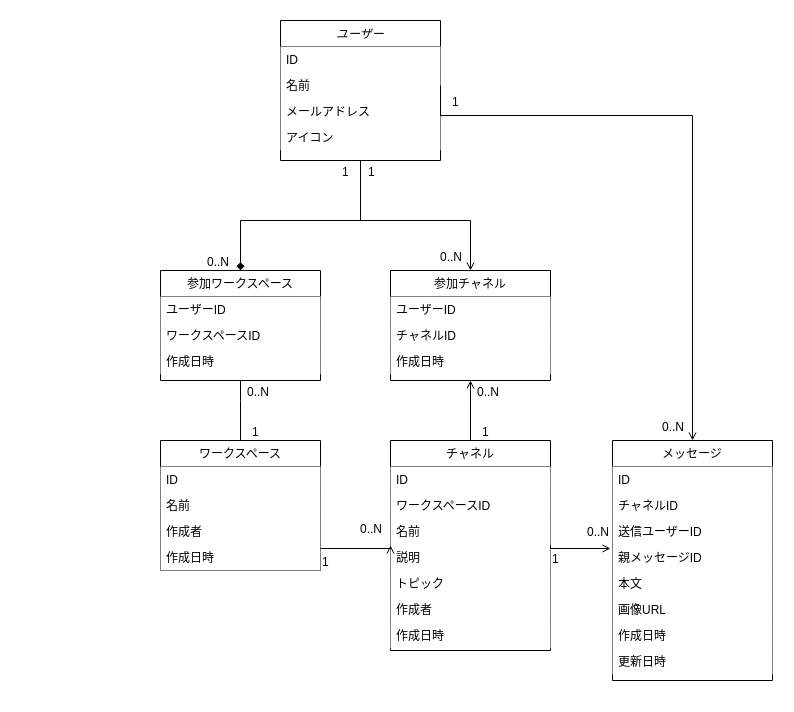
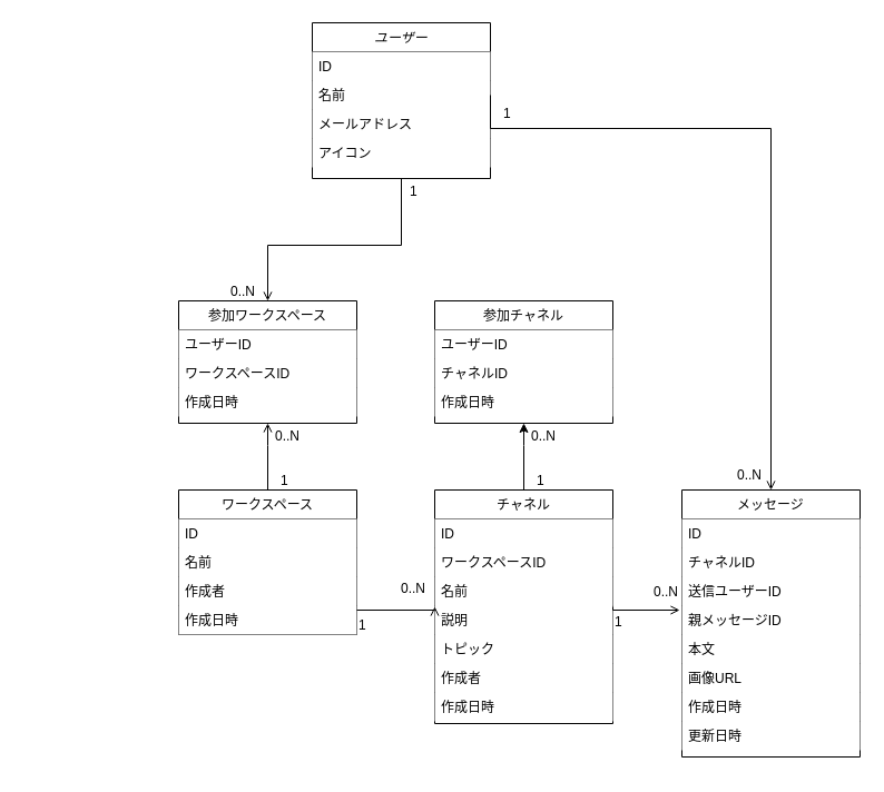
  <mxCell id="0" />
  <mxCell id="1" parent="0" />
  <mxCell id="2" value="ユーザー" style="swimlane;fontStyle=2;align=center;verticalAlign=top;childLayout=stackLayout;horizontal=1;startSize=26;horizontalStack=0;resizeParent=1;resizeLast=0;collapsible=1;marginBottom=0;rounded=0;shadow=0;strokeWidth=1;" parent="1" vertex="1"><mxGeometry x="280" y="20" width="160" height="140" as="geometry"><mxRectangle x="230" y="140" width="160" height="26" as="alternateBounds" /></mxGeometry></mxCell>
  <mxCell id="3" value="ID" style="text;align=left;verticalAlign=top;spacingLeft=4;spacingRight=4;overflow=hidden;rotatable=0;points=[[0,0.5],[1,0.5]];portConstraint=eastwest;fillColor=default;" parent="2" vertex="1"><mxGeometry y="26" width="160" height="26" as="geometry" /></mxCell>
  <mxCell id="4" value="名前" style="text;align=left;verticalAlign=top;spacingLeft=4;spacingRight=4;overflow=hidden;rotatable=0;points=[[0,0.5],[1,0.5]];portConstraint=eastwest;rounded=0;shadow=0;html=0;fillColor=default;" parent="2" vertex="1"><mxGeometry y="52" width="160" height="26" as="geometry" /></mxCell>
  <mxCell id="5" value="メールアドレス" style="text;align=left;verticalAlign=top;spacingLeft=4;spacingRight=4;overflow=hidden;rotatable=0;points=[[0,0.5],[1,0.5]];portConstraint=eastwest;rounded=0;shadow=0;html=0;fillColor=default;" parent="2" vertex="1"><mxGeometry y="78" width="160" height="26" as="geometry" /></mxCell>
  <mxCell id="6" value="アイコン" style="text;align=left;verticalAlign=top;spacingLeft=4;spacingRight=4;overflow=hidden;rotatable=0;points=[[0,0.5],[1,0.5]];portConstraint=eastwest;rounded=0;shadow=0;html=0;fillColor=default;" vertex="1" parent="2"><mxGeometry y="104" width="160" height="26" as="geometry" /></mxCell>
  <mxCell id="7" value="ワークスペース" style="swimlane;fontStyle=0;align=center;verticalAlign=top;childLayout=stackLayout;horizontal=1;startSize=26;horizontalStack=0;resizeParent=1;resizeLast=0;collapsible=1;marginBottom=0;rounded=0;shadow=0;strokeWidth=1;" parent="1" vertex="1"><mxGeometry x="160" y="440" width="160" height="130" as="geometry"><mxRectangle x="550" y="140" width="160" height="26" as="alternateBounds" /></mxGeometry></mxCell>
  <mxCell id="8" value="ID" style="text;align=left;verticalAlign=top;spacingLeft=4;spacingRight=4;overflow=hidden;rotatable=0;points=[[0,0.5],[1,0.5]];portConstraint=eastwest;fillColor=default;" parent="7" vertex="1"><mxGeometry y="26" width="160" height="26" as="geometry" /></mxCell>
  <mxCell id="9" value="名前" style="text;align=left;verticalAlign=top;spacingLeft=4;spacingRight=4;overflow=hidden;rotatable=0;points=[[0,0.5],[1,0.5]];portConstraint=eastwest;rounded=0;shadow=0;html=0;fillColor=default;" parent="7" vertex="1"><mxGeometry y="52" width="160" height="26" as="geometry" /></mxCell>
  <mxCell id="10" value="作成者" style="text;align=left;verticalAlign=top;spacingLeft=4;spacingRight=4;overflow=hidden;rotatable=0;points=[[0,0.5],[1,0.5]];portConstraint=eastwest;rounded=0;shadow=0;html=0;fillColor=default;" parent="7" vertex="1"><mxGeometry y="78" width="160" height="26" as="geometry" /></mxCell>
  <mxCell id="11" value="作成日時" style="text;align=left;verticalAlign=top;spacingLeft=4;spacingRight=4;overflow=hidden;rotatable=0;points=[[0,0.5],[1,0.5]];portConstraint=eastwest;rounded=0;shadow=0;html=0;fillColor=default;" vertex="1" parent="7"><mxGeometry y="104" width="160" height="26" as="geometry" /></mxCell>
  <mxCell id="12" value="チャネル" style="swimlane;fontStyle=0;align=center;verticalAlign=top;childLayout=stackLayout;horizontal=1;startSize=26;horizontalStack=0;resizeParent=1;resizeLast=0;collapsible=1;marginBottom=0;rounded=0;shadow=0;strokeWidth=1;" vertex="1" parent="1"><mxGeometry x="390" y="440" width="160" height="210" as="geometry"><mxRectangle x="550" y="140" width="160" height="26" as="alternateBounds" /></mxGeometry></mxCell>
  <mxCell id="13" value="ID" style="text;align=left;verticalAlign=top;spacingLeft=4;spacingRight=4;overflow=hidden;rotatable=0;points=[[0,0.5],[1,0.5]];portConstraint=eastwest;fillColor=default;" vertex="1" parent="12"><mxGeometry y="26" width="160" height="26" as="geometry" /></mxCell>
  <mxCell id="14" value="ワークスペースID" style="text;align=left;verticalAlign=top;spacingLeft=4;spacingRight=4;overflow=hidden;rotatable=0;points=[[0,0.5],[1,0.5]];portConstraint=eastwest;rounded=0;shadow=0;html=0;fillColor=default;" vertex="1" parent="12"><mxGeometry y="52" width="160" height="26" as="geometry" /></mxCell>
  <mxCell id="15" value="名前" style="text;align=left;verticalAlign=top;spacingLeft=4;spacingRight=4;overflow=hidden;rotatable=0;points=[[0,0.5],[1,0.5]];portConstraint=eastwest;fillColor=default;" vertex="1" parent="12"><mxGeometry y="78" width="160" height="26" as="geometry" /></mxCell>
  <mxCell id="16" value="説明" style="text;align=left;verticalAlign=top;spacingLeft=4;spacingRight=4;overflow=hidden;rotatable=0;points=[[0,0.5],[1,0.5]];portConstraint=eastwest;fillColor=default;" vertex="1" parent="12"><mxGeometry y="104" width="160" height="26" as="geometry" /></mxCell>
  <mxCell id="17" value="トピック" style="text;align=left;verticalAlign=top;spacingLeft=4;spacingRight=4;overflow=hidden;rotatable=0;points=[[0,0.5],[1,0.5]];portConstraint=eastwest;fillColor=default;" vertex="1" parent="12"><mxGeometry y="130" width="160" height="26" as="geometry" /></mxCell>
  <mxCell id="18" value="作成者" style="text;align=left;verticalAlign=top;spacingLeft=4;spacingRight=4;overflow=hidden;rotatable=0;points=[[0,0.5],[1,0.5]];portConstraint=eastwest;rounded=0;shadow=0;html=0;fillColor=default;" vertex="1" parent="12"><mxGeometry y="156" width="160" height="26" as="geometry" /></mxCell>
  <mxCell id="19" value="作成日時" style="text;align=left;verticalAlign=top;spacingLeft=4;spacingRight=4;overflow=hidden;rotatable=0;points=[[0,0.5],[1,0.5]];portConstraint=eastwest;rounded=0;shadow=0;html=0;fillColor=default;" vertex="1" parent="12"><mxGeometry y="182" width="160" height="26" as="geometry" /></mxCell>
  <mxCell id="20" value="メッセージ" style="swimlane;fontStyle=0;align=center;verticalAlign=top;childLayout=stackLayout;horizontal=1;startSize=26;horizontalStack=0;resizeParent=1;resizeLast=0;collapsible=1;marginBottom=0;rounded=0;shadow=0;strokeWidth=1;" vertex="1" parent="1"><mxGeometry x="612" y="440" width="160" height="240" as="geometry"><mxRectangle x="550" y="140" width="160" height="26" as="alternateBounds" /></mxGeometry></mxCell>
  <mxCell id="21" value="ID" style="text;align=left;verticalAlign=top;spacingLeft=4;spacingRight=4;overflow=hidden;rotatable=0;points=[[0,0.5],[1,0.5]];portConstraint=eastwest;fillColor=default;" vertex="1" parent="20"><mxGeometry y="26" width="160" height="26" as="geometry" /></mxCell>
  <mxCell id="22" value="チャネルID" style="text;align=left;verticalAlign=top;spacingLeft=4;spacingRight=4;overflow=hidden;rotatable=0;points=[[0,0.5],[1,0.5]];portConstraint=eastwest;rounded=0;shadow=0;html=0;fillColor=default;" vertex="1" parent="20"><mxGeometry y="52" width="160" height="26" as="geometry" /></mxCell>
  <mxCell id="23" value="送信ユーザーID" style="text;align=left;verticalAlign=top;spacingLeft=4;spacingRight=4;overflow=hidden;rotatable=0;points=[[0,0.5],[1,0.5]];portConstraint=eastwest;fillColor=default;" vertex="1" parent="20"><mxGeometry y="78" width="160" height="26" as="geometry" /></mxCell>
  <mxCell id="24" value="親メッセージID" style="text;align=left;verticalAlign=top;spacingLeft=4;spacingRight=4;overflow=hidden;rotatable=0;points=[[0,0.5],[1,0.5]];portConstraint=eastwest;fillColor=default;" vertex="1" parent="20"><mxGeometry y="104" width="160" height="26" as="geometry" /></mxCell>
  <mxCell id="25" value="本文" style="text;align=left;verticalAlign=top;spacingLeft=4;spacingRight=4;overflow=hidden;rotatable=0;points=[[0,0.5],[1,0.5]];portConstraint=eastwest;fillColor=default;" vertex="1" parent="20"><mxGeometry y="130" width="160" height="26" as="geometry" /></mxCell>
  <mxCell id="26" value="画像URL" style="text;align=left;verticalAlign=top;spacingLeft=4;spacingRight=4;overflow=hidden;rotatable=0;points=[[0,0.5],[1,0.5]];portConstraint=eastwest;fillColor=default;" vertex="1" parent="20"><mxGeometry y="156" width="160" height="26" as="geometry" /></mxCell>
  <mxCell id="27" value="作成日時" style="text;align=left;verticalAlign=top;spacingLeft=4;spacingRight=4;overflow=hidden;rotatable=0;points=[[0,0.5],[1,0.5]];portConstraint=eastwest;fillColor=default;" vertex="1" parent="20"><mxGeometry y="182" width="160" height="26" as="geometry" /></mxCell>
  <mxCell id="28" value="更新日時" style="text;align=left;verticalAlign=top;spacingLeft=4;spacingRight=4;overflow=hidden;rotatable=0;points=[[0,0.5],[1,0.5]];portConstraint=eastwest;fillColor=default;" vertex="1" parent="20"><mxGeometry y="208" width="160" height="26" as="geometry" /></mxCell>
  <mxCell id="29" value="参加ワークスペース" style="swimlane;fontStyle=0;align=center;verticalAlign=top;childLayout=stackLayout;horizontal=1;startSize=26;horizontalStack=0;resizeParent=1;resizeLast=0;collapsible=1;marginBottom=0;rounded=0;shadow=0;strokeWidth=1;" vertex="1" parent="1"><mxGeometry x="160" y="270" width="160" height="110" as="geometry"><mxRectangle x="550" y="140" width="160" height="26" as="alternateBounds" /></mxGeometry></mxCell>
  <mxCell id="30" value="ユーザーID" style="text;align=left;verticalAlign=top;spacingLeft=4;spacingRight=4;overflow=hidden;rotatable=0;points=[[0,0.5],[1,0.5]];portConstraint=eastwest;fillColor=default;" vertex="1" parent="29"><mxGeometry y="26" width="160" height="26" as="geometry" /></mxCell>
  <mxCell id="31" value="ワークスペースID" style="text;align=left;verticalAlign=top;spacingLeft=4;spacingRight=4;overflow=hidden;rotatable=0;points=[[0,0.5],[1,0.5]];portConstraint=eastwest;rounded=0;shadow=0;html=0;fillColor=default;" vertex="1" parent="29"><mxGeometry y="52" width="160" height="26" as="geometry" /></mxCell>
  <mxCell id="32" value="作成日時" style="text;align=left;verticalAlign=top;spacingLeft=4;spacingRight=4;overflow=hidden;rotatable=0;points=[[0,0.5],[1,0.5]];portConstraint=eastwest;rounded=0;shadow=0;html=0;fillColor=default;" vertex="1" parent="29"><mxGeometry y="78" width="160" height="26" as="geometry" /></mxCell>
- <mxCell id="33" value="" style="endArrow=diamond;shadow=0;strokeWidth=1;rounded=0;endFill=1;edgeStyle=elbowEdgeStyle;elbow=vertical;entryX=0.5;entryY=0;entryDx=0;entryDy=0;exitX=0.5;exitY=1;exitDx=0;exitDy=0;" edge="1" parent="1" source="2" target="29"><mxGeometry x="0.5" y="41" relative="1" as="geometry"><mxPoint x="264" y="160" as="sourcePoint" /><mxPoint x="120" y="250" as="targetPoint" /><mxPoint x="-40" y="32" as="offset" /><Array as="points"><mxPoint x="190" y="220" /><mxPoint x="160" y="325" /><mxPoint x="20" y="315" /></Array></mxGeometry></mxCell>
+ <mxCell id="33" value="" style="endArrow=open;shadow=0;strokeWidth=1;rounded=0;endFill=1;edgeStyle=elbowEdgeStyle;elbow=vertical;entryX=0.5;entryY=0;entryDx=0;entryDy=0;exitX=0.5;exitY=1;exitDx=0;exitDy=0;" edge="1" parent="1" source="2" target="29"><mxGeometry x="0.5" y="41" relative="1" as="geometry"><mxPoint x="264" y="160" as="sourcePoint" /><mxPoint x="120" y="250" as="targetPoint" /><mxPoint x="-40" y="32" as="offset" /><Array as="points"><mxPoint x="190" y="220" /><mxPoint x="160" y="325" /><mxPoint x="20" y="315" /></Array></mxGeometry></mxCell>
  <mxCell id="34" value="1" style="resizable=0;align=left;verticalAlign=bottom;labelBackgroundColor=none;fontSize=12;" connectable="0" vertex="1" parent="33"><mxGeometry x="-1" relative="1" as="geometry"><mxPoint x="6" y="20" as="offset" /></mxGeometry></mxCell>
  <mxCell id="35" value="0..N" style="resizable=0;align=right;verticalAlign=bottom;labelBackgroundColor=none;fontSize=12;" connectable="0" vertex="1" parent="33"><mxGeometry x="1" relative="1" as="geometry"><mxPoint x="-10" as="offset" /></mxGeometry></mxCell>
- <mxCell id="36" value="" style="endArrow=none;shadow=0;strokeWidth=1;rounded=0;endFill=1;edgeStyle=elbowEdgeStyle;elbow=vertical;entryX=0.5;entryY=1;entryDx=0;entryDy=0;exitX=0.5;exitY=0;exitDx=0;exitDy=0;" edge="1" parent="1" source="7" target="29"><mxGeometry x="0.5" y="41" relative="1" as="geometry"><mxPoint x="410" y="315" as="sourcePoint" /><mxPoint x="320" y="210" as="targetPoint" /><mxPoint x="-40" y="32" as="offset" /><Array as="points"><mxPoint x="240" y="400" /><mxPoint x="150" y="410" /><mxPoint x="280" y="315" /></Array></mxGeometry></mxCell>
+ <mxCell id="36" value="" style="endArrow=open;shadow=0;strokeWidth=1;rounded=0;endFill=1;edgeStyle=elbowEdgeStyle;elbow=vertical;entryX=0.5;entryY=1;entryDx=0;entryDy=0;exitX=0.5;exitY=0;exitDx=0;exitDy=0;" edge="1" parent="1" source="7" target="29"><mxGeometry x="0.5" y="41" relative="1" as="geometry"><mxPoint x="410" y="315" as="sourcePoint" /><mxPoint x="320" y="210" as="targetPoint" /><mxPoint x="-40" y="32" as="offset" /><Array as="points"><mxPoint x="240" y="400" /><mxPoint x="150" y="410" /><mxPoint x="280" y="315" /></Array></mxGeometry></mxCell>
  <mxCell id="37" value="1" style="resizable=0;align=left;verticalAlign=bottom;labelBackgroundColor=none;fontSize=12;" connectable="0" vertex="1" parent="36"><mxGeometry x="-1" relative="1" as="geometry"><mxPoint x="10" as="offset" /></mxGeometry></mxCell>
  <mxCell id="38" value="0..N" style="resizable=0;align=right;verticalAlign=bottom;labelBackgroundColor=none;fontSize=12;" connectable="0" vertex="1" parent="36"><mxGeometry x="1" relative="1" as="geometry"><mxPoint x="30" y="20" as="offset" /></mxGeometry></mxCell>
  <mxCell id="39" value="" style="endArrow=open;shadow=0;strokeWidth=1;rounded=0;endFill=1;edgeStyle=elbowEdgeStyle;elbow=vertical;entryX=0;entryY=0.5;entryDx=0;entryDy=0;" parent="1" target="12" edge="1"><mxGeometry x="0.5" y="41" relative="1" as="geometry"><mxPoint x="320" y="548" as="sourcePoint" /><mxPoint x="370" y="590" as="targetPoint" /><mxPoint x="-40" y="32" as="offset" /><Array as="points"><mxPoint x="350" y="548" /></Array></mxGeometry></mxCell>
  <mxCell id="40" value="1" style="resizable=0;align=left;verticalAlign=bottom;labelBackgroundColor=none;fontSize=12;" parent="39" connectable="0" vertex="1"><mxGeometry x="-1" relative="1" as="geometry"><mxPoint y="22" as="offset" /></mxGeometry></mxCell>
  <mxCell id="41" value="0..N" style="resizable=0;align=right;verticalAlign=bottom;labelBackgroundColor=none;fontSize=12;" parent="39" connectable="0" vertex="1"><mxGeometry x="1" relative="1" as="geometry"><mxPoint x="-7" y="-8" as="offset" /></mxGeometry></mxCell>
  <mxCell id="42" value="" style="endArrow=open;shadow=0;strokeWidth=1;rounded=0;endFill=1;edgeStyle=elbowEdgeStyle;elbow=vertical;exitX=1;exitY=0.5;exitDx=0;exitDy=0;" edge="1" parent="1" source="12"><mxGeometry x="0.5" y="41" relative="1" as="geometry"><mxPoint x="560" y="548" as="sourcePoint" /><mxPoint x="610" y="548" as="targetPoint" /><mxPoint x="-40" y="32" as="offset" /><Array as="points"><mxPoint x="600" y="548" /></Array></mxGeometry></mxCell>
  <mxCell id="43" value="1" style="resizable=0;align=left;verticalAlign=bottom;labelBackgroundColor=none;fontSize=12;" connectable="0" vertex="1" parent="42"><mxGeometry x="-1" relative="1" as="geometry"><mxPoint y="22" as="offset" /></mxGeometry></mxCell>
  <mxCell id="44" value="0..N" style="resizable=0;align=right;verticalAlign=bottom;labelBackgroundColor=none;fontSize=12;" connectable="0" vertex="1" parent="42"><mxGeometry x="1" relative="1" as="geometry"><mxPoint y="-8" as="offset" /></mxGeometry></mxCell>
  <mxCell id="45" value="参加チャネル" style="swimlane;fontStyle=0;align=center;verticalAlign=top;childLayout=stackLayout;horizontal=1;startSize=26;horizontalStack=0;resizeParent=1;resizeLast=0;collapsible=1;marginBottom=0;rounded=0;shadow=0;strokeWidth=1;" vertex="1" parent="1"><mxGeometry x="390" y="270" width="160" height="110" as="geometry"><mxRectangle x="550" y="140" width="160" height="26" as="alternateBounds" /></mxGeometry></mxCell>
  <mxCell id="46" value="ユーザーID" style="text;align=left;verticalAlign=top;spacingLeft=4;spacingRight=4;overflow=hidden;rotatable=0;points=[[0,0.5],[1,0.5]];portConstraint=eastwest;fillColor=default;" vertex="1" parent="45"><mxGeometry y="26" width="160" height="26" as="geometry" /></mxCell>
  <mxCell id="47" value="チャネルID" style="text;align=left;verticalAlign=top;spacingLeft=4;spacingRight=4;overflow=hidden;rotatable=0;points=[[0,0.5],[1,0.5]];portConstraint=eastwest;rounded=0;shadow=0;html=0;fillColor=default;" vertex="1" parent="45"><mxGeometry y="52" width="160" height="26" as="geometry" /></mxCell>
  <mxCell id="48" value="作成日時" style="text;align=left;verticalAlign=top;spacingLeft=4;spacingRight=4;overflow=hidden;rotatable=0;points=[[0,0.5],[1,0.5]];portConstraint=eastwest;rounded=0;shadow=0;html=0;fillColor=default;" vertex="1" parent="45"><mxGeometry y="78" width="160" height="26" as="geometry" /></mxCell>
- <mxCell id="49" value="" style="endArrow=open;shadow=0;strokeWidth=1;rounded=0;endFill=1;edgeStyle=elbowEdgeStyle;elbow=vertical;exitX=0.5;exitY=1;exitDx=0;exitDy=0;entryX=0.5;entryY=0;entryDx=0;entryDy=0;" edge="1" parent="1" source="2" target="45"><mxGeometry x="0.5" y="41" relative="1" as="geometry"><mxPoint x="20" y="888" as="sourcePoint" /><mxPoint x="60" y="710" as="targetPoint" /><mxPoint x="-40" y="32" as="offset" /><Array as="points"><mxPoint x="350" y="220" /><mxPoint x="360" y="210" /></Array></mxGeometry></mxCell>
- <mxCell id="50" value="1" style="resizable=0;align=left;verticalAlign=bottom;labelBackgroundColor=none;fontSize=12;" connectable="0" vertex="1" parent="49"><mxGeometry x="-1" relative="1" as="geometry"><mxPoint x="-20" y="20" as="offset" /></mxGeometry></mxCell>
- <mxCell id="51" value="0..N" style="resizable=0;align=right;verticalAlign=bottom;labelBackgroundColor=none;fontSize=12;" connectable="0" vertex="1" parent="49"><mxGeometry x="1" relative="1" as="geometry"><mxPoint x="-7" y="-5" as="offset" /></mxGeometry></mxCell>
- <mxCell id="52" value="" style="endArrow=open;shadow=0;strokeWidth=1;rounded=0;endFill=1;edgeStyle=elbowEdgeStyle;elbow=vertical;exitX=0.5;exitY=0;exitDx=0;exitDy=0;entryX=0.5;entryY=1;entryDx=0;entryDy=0;" edge="1" parent="1" source="12" target="45"><mxGeometry x="0.5" y="41" relative="1" as="geometry"><mxPoint x="530" y="815" as="sourcePoint" /><mxPoint x="340" y="790" as="targetPoint" /><mxPoint x="-40" y="32" as="offset" /><Array as="points"><mxPoint x="500" y="400" /><mxPoint x="570" y="690" /></Array></mxGeometry></mxCell>
+ <mxCell id="52" value="" style="endArrow=classic;shadow=0;strokeWidth=1;rounded=0;endFill=1;edgeStyle=elbowEdgeStyle;elbow=vertical;exitX=0.5;exitY=0;exitDx=0;exitDy=0;entryX=0.5;entryY=1;entryDx=0;entryDy=0;" edge="1" parent="1" source="12" target="45"><mxGeometry x="0.5" y="41" relative="1" as="geometry"><mxPoint x="530" y="815" as="sourcePoint" /><mxPoint x="340" y="790" as="targetPoint" /><mxPoint x="-40" y="32" as="offset" /><Array as="points"><mxPoint x="500" y="400" /><mxPoint x="570" y="690" /></Array></mxGeometry></mxCell>
  <mxCell id="53" value="1" style="resizable=0;align=left;verticalAlign=bottom;labelBackgroundColor=none;fontSize=12;" connectable="0" vertex="1" parent="52"><mxGeometry x="-1" relative="1" as="geometry"><mxPoint x="10" as="offset" /></mxGeometry></mxCell>
  <mxCell id="54" value="0..N" style="resizable=0;align=right;verticalAlign=bottom;labelBackgroundColor=none;fontSize=12;" connectable="0" vertex="1" parent="52"><mxGeometry x="1" relative="1" as="geometry"><mxPoint x="30" y="20" as="offset" /></mxGeometry></mxCell>
  <mxCell id="55" value="" style="endArrow=open;shadow=0;strokeWidth=1;rounded=0;endFill=1;edgeStyle=elbowEdgeStyle;elbow=vertical;exitX=1;exitY=0.5;exitDx=0;exitDy=0;entryX=0.5;entryY=0;entryDx=0;entryDy=0;" edge="1" parent="1" source="4" target="20"><mxGeometry x="0.5" y="41" relative="1" as="geometry"><mxPoint x="570" y="100" as="sourcePoint" /><mxPoint x="680" y="210" as="targetPoint" /><mxPoint x="-40" y="32" as="offset" /><Array as="points"><mxPoint x="560" y="115" /><mxPoint x="570" y="150" /></Array></mxGeometry></mxCell>
  <mxCell id="56" value="1" style="resizable=0;align=left;verticalAlign=bottom;labelBackgroundColor=none;fontSize=12;" connectable="0" vertex="1" parent="55"><mxGeometry x="-1" relative="1" as="geometry"><mxPoint x="10" y="25" as="offset" /></mxGeometry></mxCell>
  <mxCell id="57" value="0..N" style="resizable=0;align=right;verticalAlign=bottom;labelBackgroundColor=none;fontSize=12;" connectable="0" vertex="1" parent="55"><mxGeometry x="1" relative="1" as="geometry"><mxPoint x="-7" y="-5" as="offset" /></mxGeometry></mxCell>
